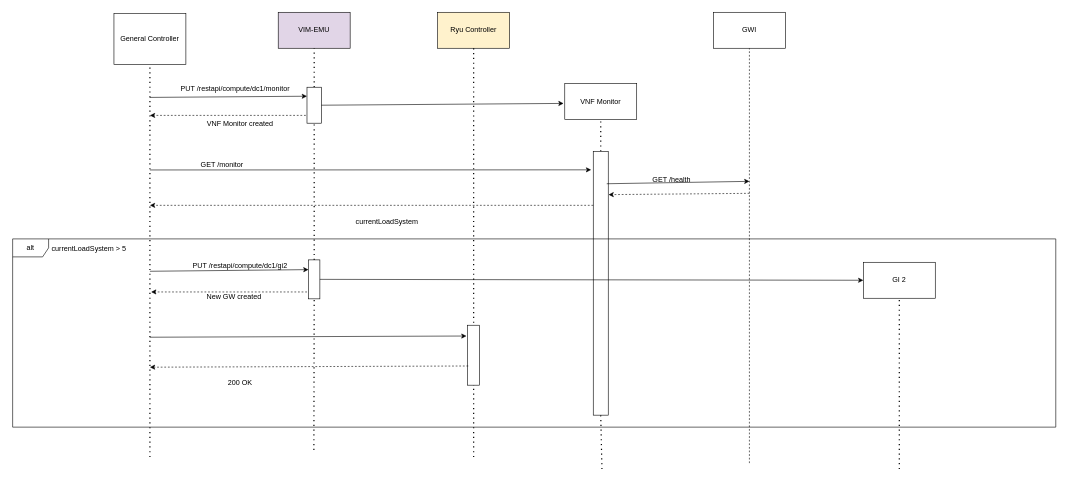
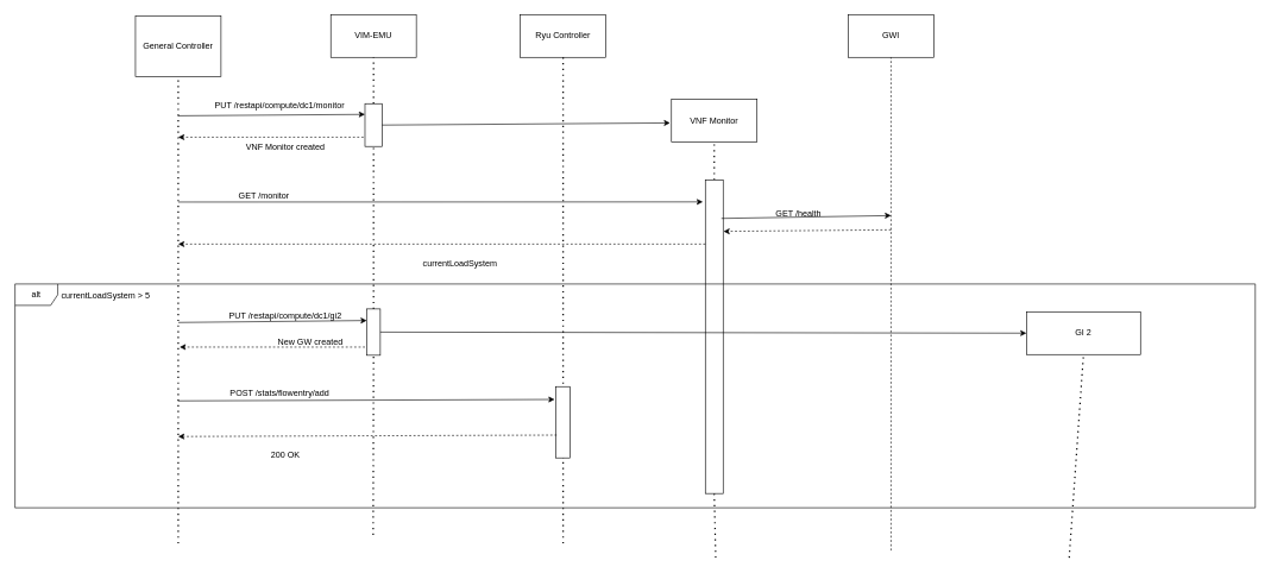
  <mxCell id="0" />
  <mxCell id="1" parent="0" />
  <mxCell id="2" value="General Controller" style="rounded=0;whiteSpace=wrap;html=1;" vertex="1" parent="1"><mxGeometry x="189" y="22" width="120" height="85" as="geometry" /></mxCell>
- <mxCell id="3" value="VIM-EMU" style="rounded=0;whiteSpace=wrap;html=1;fillColor=#e1d5e7;" vertex="1" parent="1"><mxGeometry x="463" y="20" width="120" height="60" as="geometry" /></mxCell>
- <mxCell id="4" value="Ryu Controller" style="rounded=0;whiteSpace=wrap;html=1;fillColor=#fff2cc;" vertex="1" parent="1"><mxGeometry x="729" y="20" width="120" height="60" as="geometry" /></mxCell>
+ <mxCell id="3" value="VIM-EMU" style="rounded=0;whiteSpace=wrap;html=1;" vertex="1" parent="1"><mxGeometry x="463" y="20" width="120" height="60" as="geometry" /></mxCell>
+ <mxCell id="4" value="Ryu Controller" style="rounded=0;whiteSpace=wrap;html=1;" vertex="1" parent="1"><mxGeometry x="729" y="20" width="120" height="60" as="geometry" /></mxCell>
  <mxCell id="5" value="" style="endArrow=none;dashed=1;html=1;dashPattern=1 3;strokeWidth=2;rounded=0;entryX=0.5;entryY=1;entryDx=0;entryDy=0;" edge="1" parent="1" target="2"><mxGeometry width="50" height="50" relative="1" as="geometry"><mxPoint x="249" y="762" as="sourcePoint" /><mxPoint x="369" y="252" as="targetPoint" /></mxGeometry></mxCell>
  <mxCell id="6" value="" style="endArrow=none;dashed=1;html=1;dashPattern=1 3;strokeWidth=2;rounded=0;entryX=0.5;entryY=1;entryDx=0;entryDy=0;" edge="1" parent="1" source="31" target="3"><mxGeometry width="50" height="50" relative="1" as="geometry"><mxPoint x="522.5" y="750" as="sourcePoint" /><mxPoint x="522.5" y="70" as="targetPoint" /></mxGeometry></mxCell>
  <mxCell id="7" value="" style="endArrow=none;dashed=1;html=1;dashPattern=1 3;strokeWidth=2;rounded=0;entryX=0.5;entryY=1;entryDx=0;entryDy=0;" edge="1" parent="1" target="4"><mxGeometry width="50" height="50" relative="1" as="geometry"><mxPoint x="789" y="762" as="sourcePoint" /><mxPoint x="808" y="80" as="targetPoint" /></mxGeometry></mxCell>
  <mxCell id="8" value="" style="endArrow=classic;html=1;rounded=0;entryX=0;entryY=0.25;entryDx=0;entryDy=0;" edge="1" parent="1" target="10"><mxGeometry width="50" height="50" relative="1" as="geometry"><mxPoint x="249" y="162" as="sourcePoint" /><mxPoint x="419" y="172" as="targetPoint" /></mxGeometry></mxCell>
  <mxCell id="9" value="PUT /restapi/compute/dc1/monitor" style="text;html=1;align=center;verticalAlign=middle;resizable=0;points=[];autosize=1;strokeColor=none;fillColor=none;" vertex="1" parent="1"><mxGeometry x="286" y="133" width="210" height="30" as="geometry" /></mxCell>
  <mxCell id="10" value="" style="rounded=0;whiteSpace=wrap;html=1;" vertex="1" parent="1"><mxGeometry x="511" y="145" width="24" height="60" as="geometry" /></mxCell>
  <mxCell id="11" value="VNF Monitor" style="rounded=0;whiteSpace=wrap;html=1;" vertex="1" parent="1"><mxGeometry x="941" y="139" width="120" height="60" as="geometry" /></mxCell>
  <mxCell id="12" value="" style="endArrow=classic;html=1;rounded=0;exitX=1;exitY=0.5;exitDx=0;exitDy=0;" edge="1" parent="1" source="10"><mxGeometry width="50" height="50" relative="1" as="geometry"><mxPoint x="599" y="312" as="sourcePoint" /><mxPoint x="939" y="172" as="targetPoint" /></mxGeometry></mxCell>
  <mxCell id="13" value="" style="endArrow=none;dashed=1;html=1;dashPattern=1 3;strokeWidth=2;rounded=0;entryX=0.5;entryY=1;entryDx=0;entryDy=0;" edge="1" parent="1" source="17" target="11"><mxGeometry width="50" height="50" relative="1" as="geometry"><mxPoint x="1009" y="772" as="sourcePoint" /><mxPoint x="659" y="432" as="targetPoint" /></mxGeometry></mxCell>
  <mxCell id="14" value="" style="endArrow=classic;html=1;rounded=0;dashed=1;" edge="1" parent="1"><mxGeometry width="50" height="50" relative="1" as="geometry"><mxPoint x="509" y="192" as="sourcePoint" /><mxPoint x="249" y="192" as="targetPoint" /></mxGeometry></mxCell>
  <mxCell id="15" value="VNF Monitor created" style="text;html=1;align=center;verticalAlign=middle;resizable=0;points=[];autosize=1;strokeColor=none;fillColor=none;" vertex="1" parent="1"><mxGeometry x="334" y="191" width="130" height="30" as="geometry" /></mxCell>
  <mxCell id="16" value="" style="endArrow=none;dashed=1;html=1;dashPattern=1 3;strokeWidth=2;rounded=0;entryX=0.5;entryY=1;entryDx=0;entryDy=0;" edge="1" parent="1" target="17"><mxGeometry width="50" height="50" relative="1" as="geometry"><mxPoint x="1003" y="782" as="sourcePoint" /><mxPoint x="1005" y="692" as="targetPoint" /></mxGeometry></mxCell>
  <mxCell id="17" value="" style="rounded=0;whiteSpace=wrap;html=1;" vertex="1" parent="1"><mxGeometry x="988.5" y="252" width="25" height="440" as="geometry" /></mxCell>
  <mxCell id="18" value="" style="endArrow=classic;html=1;rounded=0;entryX=-0.14;entryY=0.07;entryDx=0;entryDy=0;entryPerimeter=0;" edge="1" parent="1" target="17"><mxGeometry width="50" height="50" relative="1" as="geometry"><mxPoint x="249" y="283" as="sourcePoint" /><mxPoint x="419" y="332" as="targetPoint" /></mxGeometry></mxCell>
  <mxCell id="19" value="GET /monitor" style="text;html=1;align=center;verticalAlign=middle;resizable=0;points=[];autosize=1;strokeColor=none;fillColor=none;" vertex="1" parent="1"><mxGeometry x="324" y="259" width="90" height="30" as="geometry" /></mxCell>
  <mxCell id="20" value="GWI" style="rounded=0;whiteSpace=wrap;html=1;" vertex="1" parent="1"><mxGeometry x="1189" y="20" width="120" height="60" as="geometry" /></mxCell>
  <mxCell id="21" value="" style="endArrow=none;dashed=1;html=1;rounded=0;entryX=0.5;entryY=1;entryDx=0;entryDy=0;" edge="1" parent="1" target="20"><mxGeometry width="50" height="50" relative="1" as="geometry"><mxPoint x="1249" y="772" as="sourcePoint" /><mxPoint x="1289" y="312" as="targetPoint" /></mxGeometry></mxCell>
  <mxCell id="22" value="" style="endArrow=classic;html=1;rounded=0;exitX=0.9;exitY=0.125;exitDx=0;exitDy=0;exitPerimeter=0;" edge="1" parent="1"><mxGeometry width="50" height="50" relative="1" as="geometry"><mxPoint x="1011" y="306" as="sourcePoint" /><mxPoint x="1249" y="302" as="targetPoint" /></mxGeometry></mxCell>
  <mxCell id="23" value="GET /health" style="text;html=1;align=center;verticalAlign=middle;resizable=0;points=[];autosize=1;strokeColor=none;fillColor=none;" vertex="1" parent="1"><mxGeometry x="1074" y="284" width="90" height="30" as="geometry" /></mxCell>
  <mxCell id="24" value="" style="endArrow=classic;html=1;rounded=0;entryX=1.02;entryY=0.164;entryDx=0;entryDy=0;entryPerimeter=0;dashed=1;" edge="1" parent="1" target="17"><mxGeometry width="50" height="50" relative="1" as="geometry"><mxPoint x="1249" y="322" as="sourcePoint" /><mxPoint x="959" y="382" as="targetPoint" /></mxGeometry></mxCell>
  <mxCell id="25" value="" style="endArrow=classic;html=1;rounded=0;dashed=1;" edge="1" parent="1"><mxGeometry width="50" height="50" relative="1" as="geometry"><mxPoint x="988.5" y="342" as="sourcePoint" /><mxPoint x="249" y="342" as="targetPoint" /></mxGeometry></mxCell>
  <mxCell id="26" value="currentLoadSystem" style="text;html=1;align=center;verticalAlign=middle;resizable=0;points=[];autosize=1;strokeColor=none;fillColor=none;" vertex="1" parent="1"><mxGeometry x="579" y="355" width="130" height="30" as="geometry" /></mxCell>
  <mxCell id="27" value="alt" style="shape=umlFrame;whiteSpace=wrap;html=1;pointerEvents=0;" vertex="1" parent="1"><mxGeometry x="20" y="398" width="1740" height="314" as="geometry" /></mxCell>
  <mxCell id="28" value="currentLoadSystem &amp;gt; 5" style="text;html=1;align=center;verticalAlign=middle;resizable=0;points=[];autosize=1;strokeColor=none;fillColor=none;" vertex="1" parent="1"><mxGeometry x="72" y="399" width="150" height="30" as="geometry" /></mxCell>
  <mxCell id="29" value="" style="endArrow=classic;html=1;rounded=0;entryX=0;entryY=0.25;entryDx=0;entryDy=0;" edge="1" parent="1" target="31"><mxGeometry width="50" height="50" relative="1" as="geometry"><mxPoint x="249" y="452" as="sourcePoint" /><mxPoint x="379" y="452" as="targetPoint" /></mxGeometry></mxCell>
  <mxCell id="30" value="" style="endArrow=none;dashed=1;html=1;dashPattern=1 3;strokeWidth=2;rounded=0;entryX=0.5;entryY=1;entryDx=0;entryDy=0;" edge="1" parent="1" target="31"><mxGeometry width="50" height="50" relative="1" as="geometry"><mxPoint x="522.5" y="750" as="sourcePoint" /><mxPoint x="523" y="80" as="targetPoint" /></mxGeometry></mxCell>
  <mxCell id="31" value="" style="rounded=0;whiteSpace=wrap;html=1;" vertex="1" parent="1"><mxGeometry x="513.5" y="433" width="19" height="65" as="geometry" /></mxCell>
  <mxCell id="32" value="PUT /restapi/compute/dc1/gi2" style="text;html=1;align=center;verticalAlign=middle;resizable=0;points=[];autosize=1;strokeColor=none;fillColor=none;" vertex="1" parent="1"><mxGeometry x="309" y="428" width="180" height="30" as="geometry" /></mxCell>
  <mxCell id="33" value="" style="endArrow=classic;html=1;rounded=0;dashed=1;" edge="1" parent="1"><mxGeometry width="50" height="50" relative="1" as="geometry"><mxPoint x="511" y="486.5" as="sourcePoint" /><mxPoint x="251" y="486.5" as="targetPoint" /></mxGeometry></mxCell>
- <mxCell id="34" value="New GW created" style="text;html=1;align=center;verticalAlign=middle;resizable=0;points=[];autosize=1;strokeColor=none;fillColor=none;" vertex="1" parent="1"><mxGeometry x="334" y="480" width="110" height="30" as="geometry" /></mxCell>
- <mxCell id="35" value="GI 2" style="rounded=0;whiteSpace=wrap;html=1;" vertex="1" parent="1"><mxGeometry x="1439" y="437" width="120" height="60" as="geometry" /></mxCell>
+ <mxCell id="34" value="New GW created" style="text;html=1;align=center;verticalAlign=middle;resizable=0;points=[];autosize=1;strokeColor=none;fillColor=none;" vertex="1" parent="1"><mxGeometry x="379" y="465" width="110" height="30" as="geometry" /></mxCell>
+ <mxCell id="35" value="GI 2" style="rounded=0;whiteSpace=wrap;html=1;" vertex="1" parent="1"><mxGeometry x="1439" y="437" width="160" height="60" as="geometry" /></mxCell>
  <mxCell id="36" value="" style="endArrow=none;dashed=1;html=1;dashPattern=1 3;strokeWidth=2;rounded=0;entryX=0.5;entryY=1;entryDx=0;entryDy=0;" edge="1" parent="1" target="35"><mxGeometry width="50" height="50" relative="1" as="geometry"><mxPoint x="1499" y="782" as="sourcePoint" /><mxPoint x="1409" y="502" as="targetPoint" /></mxGeometry></mxCell>
  <mxCell id="37" value="" style="endArrow=classic;html=1;rounded=0;exitX=1;exitY=0.5;exitDx=0;exitDy=0;entryX=0;entryY=0.5;entryDx=0;entryDy=0;" edge="1" parent="1" source="31" target="35"><mxGeometry width="50" height="50" relative="1" as="geometry"><mxPoint x="669" y="522" as="sourcePoint" /><mxPoint x="719" y="472" as="targetPoint" /></mxGeometry></mxCell>
  <mxCell id="38" value="" style="endArrow=classic;html=1;rounded=0;entryX=-0.1;entryY=0.18;entryDx=0;entryDy=0;entryPerimeter=0;" edge="1" parent="1" target="39"><mxGeometry width="50" height="50" relative="1" as="geometry"><mxPoint x="249" y="562" as="sourcePoint" /><mxPoint x="359" y="912" as="targetPoint" /></mxGeometry></mxCell>
  <mxCell id="39" value="" style="rounded=0;whiteSpace=wrap;html=1;" vertex="1" parent="1"><mxGeometry x="779" y="542" width="20" height="100" as="geometry" /></mxCell>
+ <mxCell id="40" value="POST /stats/flowentry/add" style="text;html=1;align=center;verticalAlign=middle;resizable=0;points=[];autosize=1;strokeColor=none;fillColor=none;" vertex="1" parent="1"><mxGeometry x="311" y="536" width="160" height="30" as="geometry" /></mxCell>
  <mxCell id="41" value="" style="endArrow=classic;html=1;rounded=0;dashed=1;exitX=0.05;exitY=0.68;exitDx=0;exitDy=0;exitPerimeter=0;" edge="1" parent="1" source="39"><mxGeometry width="50" height="50" relative="1" as="geometry"><mxPoint x="699" y="632" as="sourcePoint" /><mxPoint x="249" y="612" as="targetPoint" /></mxGeometry></mxCell>
  <mxCell id="42" value="200 OK" style="text;html=1;align=center;verticalAlign=middle;resizable=0;points=[];autosize=1;strokeColor=none;fillColor=none;" vertex="1" parent="1"><mxGeometry x="369" y="623" width="60" height="30" as="geometry" /></mxCell>
